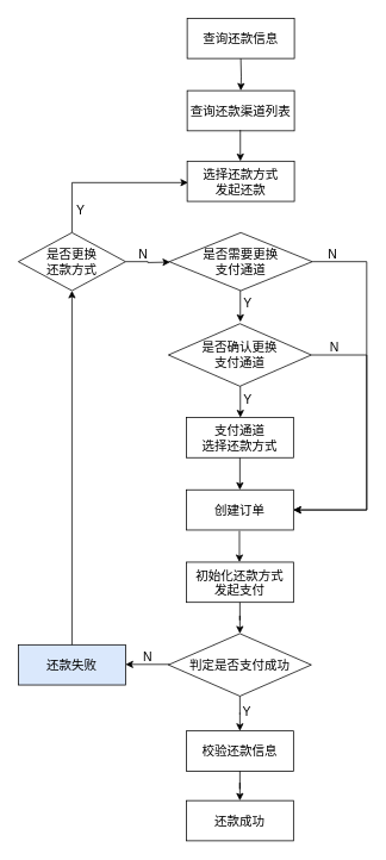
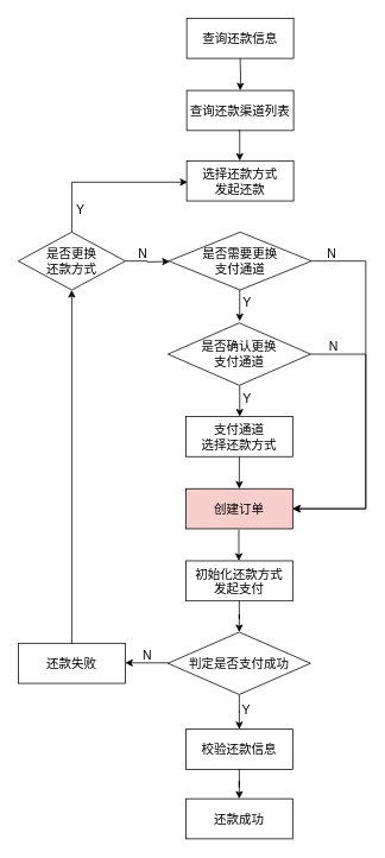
  <mxCell id="0" />
  <mxCell id="1" parent="0" />
  <mxCell id="2" value="" style="group" vertex="1" connectable="0" parent="1"><mxGeometry x="20" y="20" width="390" height="921" as="geometry" /></mxCell>
  <mxCell id="3" value="" style="edgeStyle=orthogonalEdgeStyle;rounded=0;orthogonalLoop=1;jettySize=auto;html=1;fontSize=14;" edge="1" parent="2" target="4"><mxGeometry relative="1" as="geometry"><mxPoint x="249" y="45" as="sourcePoint" /></mxGeometry></mxCell>
  <mxCell id="4" value="查询还款渠道列表" style="rounded=0;whiteSpace=wrap;html=1;fontSize=14;" vertex="1" parent="2"><mxGeometry x="189" y="81" width="120" height="45" as="geometry" /></mxCell>
  <mxCell id="5" value="选择还款方式&lt;br&gt;发起还款" style="rounded=0;whiteSpace=wrap;html=1;fontSize=14;" vertex="1" parent="2"><mxGeometry x="189" y="160" width="120" height="45" as="geometry" /></mxCell>
  <mxCell id="6" value="" style="edgeStyle=orthogonalEdgeStyle;rounded=0;orthogonalLoop=1;jettySize=auto;html=1;fontSize=14;" edge="1" parent="2"><mxGeometry relative="1" as="geometry"><mxPoint x="248.5" y="125" as="sourcePoint" /><mxPoint x="248.5" y="160" as="targetPoint" /></mxGeometry></mxCell>
  <mxCell id="7" value="&lt;span&gt;是否需要更换&lt;br&gt;支付通道&lt;/span&gt;" style="rhombus;whiteSpace=wrap;html=1;fontSize=14;" vertex="1" parent="2"><mxGeometry x="169" y="240" width="160" height="65" as="geometry" /></mxCell>
- <mxCell id="8" value="创建订单" style="whiteSpace=wrap;html=1;fontSize=14;" vertex="1" parent="2"><mxGeometry x="188" y="528" width="120" height="45" as="geometry" /></mxCell>
+ <mxCell id="8" value="创建订单" style="whiteSpace=wrap;html=1;fontSize=14;fillColor=#f8cecc;" vertex="1" parent="2"><mxGeometry x="188" y="528" width="120" height="45" as="geometry" /></mxCell>
  <mxCell id="9" value="" style="edgeStyle=orthogonalEdgeStyle;rounded=0;orthogonalLoop=1;jettySize=auto;html=1;exitX=1;exitY=0.5;exitDx=0;exitDy=0;entryX=1;entryY=0.5;entryDx=0;entryDy=0;" edge="1" parent="2" source="7" target="8"><mxGeometry relative="1" as="geometry"><mxPoint x="160" y="440" as="targetPoint" /><Array as="points"><mxPoint x="390" y="273" /><mxPoint x="390" y="551" /></Array></mxGeometry></mxCell>
  <mxCell id="10" value="" style="edgeStyle=orthogonalEdgeStyle;rounded=0;orthogonalLoop=1;jettySize=auto;html=1;fontSize=14;" edge="1" parent="2"><mxGeometry relative="1" as="geometry"><mxPoint x="248.5" y="305" as="sourcePoint" /><mxPoint x="248.5" y="340" as="targetPoint" /></mxGeometry></mxCell>
  <mxCell id="11" value="初始化还款方式&lt;br&gt;发起支付" style="whiteSpace=wrap;html=1;fontSize=14;" vertex="1" parent="2"><mxGeometry x="188" y="609" width="120" height="45" as="geometry" /></mxCell>
  <mxCell id="12" value="" style="edgeStyle=orthogonalEdgeStyle;rounded=0;orthogonalLoop=1;jettySize=auto;html=1;fontSize=14;" edge="1" parent="2"><mxGeometry relative="1" as="geometry"><mxPoint x="247.5" y="574" as="sourcePoint" /><mxPoint x="247.5" y="609" as="targetPoint" /></mxGeometry></mxCell>
  <mxCell id="13" value="" style="edgeStyle=orthogonalEdgeStyle;rounded=0;orthogonalLoop=1;jettySize=auto;html=1;entryX=1;entryY=0.5;entryDx=0;entryDy=0;" edge="1" parent="2" source="14" target="8"><mxGeometry relative="1" as="geometry"><mxPoint x="298" y="347" as="targetPoint" /><Array as="points"><mxPoint x="390" y="377" /><mxPoint x="390" y="551" /></Array></mxGeometry></mxCell>
  <mxCell id="14" value="&lt;span&gt;是否确认更换&lt;br&gt;支付通道&lt;/span&gt;" style="rhombus;whiteSpace=wrap;html=1;fontSize=14;" vertex="1" parent="2"><mxGeometry x="168" y="342" width="160" height="70" as="geometry" /></mxCell>
  <mxCell id="15" value="" style="edgeStyle=orthogonalEdgeStyle;rounded=0;orthogonalLoop=1;jettySize=auto;html=1;entryX=0.5;entryY=0;entryDx=0;entryDy=0;" edge="1" parent="2" target="8"><mxGeometry relative="1" as="geometry"><mxPoint x="248" y="490" as="sourcePoint" /><mxPoint x="286" y="445" as="targetPoint" /></mxGeometry></mxCell>
  <mxCell id="16" value="&lt;span&gt;支付通道&lt;br&gt;&lt;/span&gt;选择还款方式&lt;span&gt;&lt;br&gt;&lt;/span&gt;" style="whiteSpace=wrap;html=1;fontSize=14;" vertex="1" parent="2"><mxGeometry x="188" y="447" width="120" height="45" as="geometry" /></mxCell>
  <mxCell id="17" value="N" style="text;html=1;strokeColor=none;fillColor=none;align=center;verticalAlign=middle;whiteSpace=wrap;rounded=0;fontSize=14;" vertex="1" parent="2"><mxGeometry x="334" y="359" width="40" height="20" as="geometry" /></mxCell>
  <mxCell id="18" value="Y" style="text;html=1;strokeColor=none;fillColor=none;align=center;verticalAlign=middle;whiteSpace=wrap;rounded=0;fontSize=14;" vertex="1" parent="2"><mxGeometry x="237" y="309" width="40" height="20" as="geometry" /></mxCell>
  <mxCell id="19" value="Y" style="text;html=1;strokeColor=none;fillColor=none;align=center;verticalAlign=middle;whiteSpace=wrap;rounded=0;fontSize=14;" vertex="1" parent="2"><mxGeometry x="237" y="417" width="40" height="20" as="geometry" /></mxCell>
  <mxCell id="20" value="N" style="text;html=1;strokeColor=none;fillColor=none;align=center;verticalAlign=middle;whiteSpace=wrap;rounded=0;fontSize=14;" vertex="1" parent="2"><mxGeometry x="332" y="254" width="40" height="20" as="geometry" /></mxCell>
  <mxCell id="21" value="" style="edgeStyle=orthogonalEdgeStyle;rounded=0;orthogonalLoop=1;jettySize=auto;html=1;fontSize=14;" edge="1" parent="2" source="22"><mxGeometry relative="1" as="geometry"><mxPoint x="120" y="723.5" as="targetPoint" /></mxGeometry></mxCell>
  <mxCell id="22" value="判定是否支付成功" style="rhombus;whiteSpace=wrap;html=1;fontSize=14;" vertex="1" parent="2"><mxGeometry x="168" y="689" width="160" height="70" as="geometry" /></mxCell>
  <mxCell id="23" value="" style="edgeStyle=orthogonalEdgeStyle;rounded=0;orthogonalLoop=1;jettySize=auto;html=1;fontSize=14;" edge="1" parent="2" source="11" target="22"><mxGeometry relative="1" as="geometry" /></mxCell>
  <mxCell id="24" value="查询还款信息" style="rounded=0;whiteSpace=wrap;html=1;fontSize=14;" vertex="1" parent="2"><mxGeometry x="189" width="120" height="45" as="geometry" /></mxCell>
  <mxCell id="25" value="校验还款信息" style="whiteSpace=wrap;html=1;fontSize=14;" vertex="1" parent="2"><mxGeometry x="188" y="798" width="120" height="45" as="geometry" /></mxCell>
  <mxCell id="26" value="" style="edgeStyle=orthogonalEdgeStyle;rounded=0;orthogonalLoop=1;jettySize=auto;html=1;fontSize=14;" edge="1" parent="2" source="22" target="25"><mxGeometry relative="1" as="geometry" /></mxCell>
  <mxCell id="27" value="Y" style="text;html=1;strokeColor=none;fillColor=none;align=center;verticalAlign=middle;whiteSpace=wrap;rounded=0;fontSize=14;" vertex="1" parent="2"><mxGeometry x="236" y="766" width="40" height="20" as="geometry" /></mxCell>
  <mxCell id="28" value="还款成功" style="whiteSpace=wrap;html=1;fontSize=14;" vertex="1" parent="2"><mxGeometry x="188" y="876" width="120" height="45" as="geometry" /></mxCell>
  <mxCell id="29" value="" style="edgeStyle=orthogonalEdgeStyle;rounded=0;orthogonalLoop=1;jettySize=auto;html=1;fontSize=14;" edge="1" parent="2" source="25" target="28"><mxGeometry relative="1" as="geometry" /></mxCell>
  <mxCell id="30" value="N" style="text;html=1;strokeColor=none;fillColor=none;align=center;verticalAlign=middle;whiteSpace=wrap;rounded=0;fontSize=14;" vertex="1" parent="2"><mxGeometry x="125" y="705" width="40" height="20" as="geometry" /></mxCell>
- <mxCell id="31" value="&lt;span&gt;还款失败&lt;/span&gt;" style="whiteSpace=wrap;html=1;fontSize=14;fillColor=#dae8fc;" vertex="1" parent="2"><mxGeometry y="701.5" width="120" height="45" as="geometry" /></mxCell>
+ <mxCell id="31" value="&lt;span&gt;还款失败&lt;/span&gt;" style="whiteSpace=wrap;html=1;fontSize=14;" vertex="1" parent="2"><mxGeometry y="701.5" width="120" height="45" as="geometry" /></mxCell>
  <mxCell id="32" value="" style="edgeStyle=orthogonalEdgeStyle;rounded=0;orthogonalLoop=1;jettySize=auto;html=1;fontSize=14;entryX=0.5;entryY=0;entryDx=0;entryDy=0;" edge="1" parent="2"><mxGeometry relative="1" as="geometry"><mxPoint x="248.5" y="412" as="sourcePoint" /><mxPoint x="248.5" y="447" as="targetPoint" /></mxGeometry></mxCell>
  <mxCell id="33" value="" style="edgeStyle=orthogonalEdgeStyle;rounded=0;orthogonalLoop=1;jettySize=auto;html=1;" edge="1" parent="2" source="35"><mxGeometry relative="1" as="geometry"><mxPoint x="170" y="273" as="targetPoint" /></mxGeometry></mxCell>
  <mxCell id="34" value="" style="edgeStyle=orthogonalEdgeStyle;rounded=0;orthogonalLoop=1;jettySize=auto;html=1;" edge="1" parent="2" source="35"><mxGeometry relative="1" as="geometry"><mxPoint x="190" y="184" as="targetPoint" /><Array as="points"><mxPoint x="60" y="184" /></Array></mxGeometry></mxCell>
  <mxCell id="35" value="是否更换&lt;br&gt;还款方式" style="rhombus;whiteSpace=wrap;html=1;fontSize=14;" vertex="1" parent="2"><mxGeometry y="240" width="120" height="65" as="geometry" /></mxCell>
  <mxCell id="36" value="" style="edgeStyle=orthogonalEdgeStyle;rounded=0;orthogonalLoop=1;jettySize=auto;html=1;" edge="1" parent="2" source="31" target="35"><mxGeometry relative="1" as="geometry" /></mxCell>
  <mxCell id="37" value="N" style="text;html=1;strokeColor=none;fillColor=none;align=center;verticalAlign=middle;whiteSpace=wrap;rounded=0;fontSize=14;" vertex="1" parent="2"><mxGeometry x="120" y="255" width="40" height="20" as="geometry" /></mxCell>
  <mxCell id="38" value="Y" style="text;html=1;strokeColor=none;fillColor=none;align=center;verticalAlign=middle;whiteSpace=wrap;rounded=0;fontSize=14;" vertex="1" parent="2"><mxGeometry x="50" y="205" width="40" height="20" as="geometry" /></mxCell>
